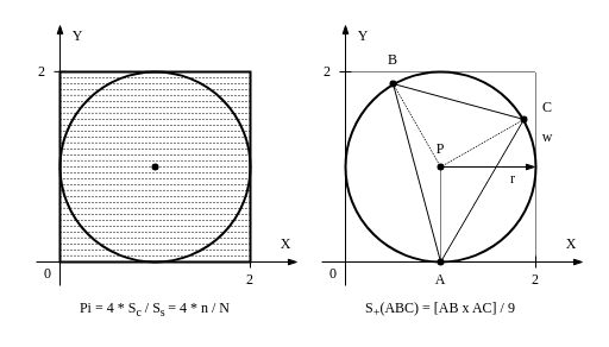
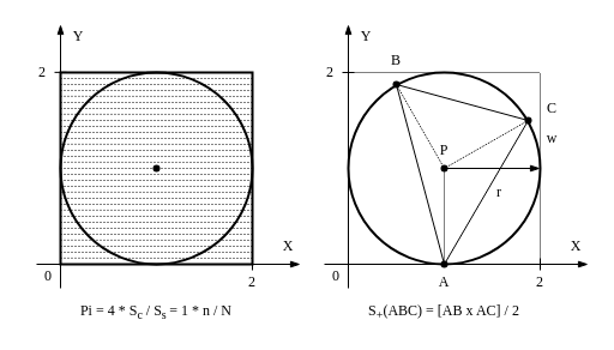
  <mxCell id="0" />
  <mxCell id="1" parent="0" />
  <mxCell id="2" value="" style="ellipse;whiteSpace=wrap;html=1;aspect=fixed;fillColor=none;strokeWidth=2;" parent="1" vertex="1"><mxGeometry x="290" y="60" width="160" height="160" as="geometry" /></mxCell>
  <mxCell id="3" value="" style="whiteSpace=wrap;html=1;aspect=fixed;fillColor=none;strokeWidth=2;" parent="1" vertex="1"><mxGeometry x="50" y="60" width="160" height="160" as="geometry" /></mxCell>
  <mxCell id="4" value="" style="endArrow=blockThin;html=1;rounded=0;endFill=1;strokeWidth=1;" parent="1" edge="1"><mxGeometry width="50" height="50" relative="1" as="geometry"><mxPoint x="50" y="240" as="sourcePoint" /><mxPoint x="50" y="20" as="targetPoint" /></mxGeometry></mxCell>
  <mxCell id="5" value="" style="endArrow=blockThin;html=1;rounded=0;endFill=1;strokeWidth=1;" parent="1" edge="1"><mxGeometry width="50" height="50" relative="1" as="geometry"><mxPoint x="30" y="220" as="sourcePoint" /><mxPoint x="250" y="220" as="targetPoint" /></mxGeometry></mxCell>
  <mxCell id="6" value="" style="ellipse;whiteSpace=wrap;html=1;aspect=fixed;fillColor=none;strokeWidth=2;" parent="1" vertex="1"><mxGeometry x="50" y="60" width="160" height="160" as="geometry" /></mxCell>
  <mxCell id="7" value="" style="endArrow=none;dashed=1;html=1;dashPattern=1 2;strokeWidth=1;rounded=0;" parent="1" edge="1"><mxGeometry width="50" height="50" relative="1" as="geometry"><mxPoint x="50" y="210" as="sourcePoint" /><mxPoint x="210" y="210" as="targetPoint" /></mxGeometry></mxCell>
  <mxCell id="8" value="" style="endArrow=none;dashed=1;html=1;dashPattern=1 2;strokeWidth=1;rounded=0;" parent="1" edge="1"><mxGeometry width="50" height="50" relative="1" as="geometry"><mxPoint x="50" y="214.84" as="sourcePoint" /><mxPoint x="210" y="215" as="targetPoint" /></mxGeometry></mxCell>
  <mxCell id="9" value="&lt;font face=&quot;Verdana&quot;&gt;X&lt;/font&gt;" style="text;html=1;align=center;verticalAlign=middle;whiteSpace=wrap;rounded=0;" parent="1" vertex="1"><mxGeometry x="230" y="190" width="20" height="30" as="geometry" /></mxCell>
  <mxCell id="10" value="&lt;font face=&quot;Verdana&quot;&gt;Y&lt;/font&gt;" style="text;html=1;align=center;verticalAlign=middle;whiteSpace=wrap;rounded=0;" parent="1" vertex="1"><mxGeometry x="50" y="20" width="30" height="20" as="geometry" /></mxCell>
- <mxCell id="11" value="&lt;font face=&quot;Verdana&quot;&gt;Pi = 4 * S&lt;sub&gt;c&lt;/sub&gt;&amp;nbsp;/ S&lt;sub&gt;s&amp;nbsp;&lt;/sub&gt;= 4 * n / N&lt;/font&gt;" style="text;html=1;align=center;verticalAlign=middle;whiteSpace=wrap;rounded=0;" parent="1" vertex="1"><mxGeometry x="30" y="250" width="200" height="20" as="geometry" /></mxCell>
+ <mxCell id="11" value="&lt;font face=&quot;Verdana&quot;&gt;Pi = 4 * S&lt;sub&gt;c&lt;/sub&gt;&amp;nbsp;/ S&lt;sub&gt;s&amp;nbsp;&lt;/sub&gt;= 1 * n / N&lt;/font&gt;" style="text;html=1;align=center;verticalAlign=middle;whiteSpace=wrap;rounded=0;" parent="1" vertex="1"><mxGeometry x="30" y="250" width="200" height="20" as="geometry" /></mxCell>
  <mxCell id="12" value="" style="endArrow=blockThin;html=1;rounded=0;endFill=1;strokeWidth=1;exitX=1;exitY=1;exitDx=0;exitDy=0;" parent="1" source="19" edge="1"><mxGeometry width="50" height="50" relative="1" as="geometry"><mxPoint x="290" y="220" as="sourcePoint" /><mxPoint x="290" y="20" as="targetPoint" /></mxGeometry></mxCell>
  <mxCell id="13" value="&lt;font face=&quot;Verdana&quot;&gt;Y&lt;/font&gt;" style="text;html=1;align=center;verticalAlign=middle;whiteSpace=wrap;rounded=0;" parent="1" vertex="1"><mxGeometry x="290" y="20" width="30" height="20" as="geometry" /></mxCell>
  <mxCell id="14" value="" style="endArrow=blockThin;html=1;rounded=0;endFill=1;strokeWidth=1;exitX=0;exitY=0;exitDx=0;exitDy=0;" parent="1" source="19" edge="1"><mxGeometry width="50" height="50" relative="1" as="geometry"><mxPoint x="290" y="220" as="sourcePoint" /><mxPoint x="490" y="220" as="targetPoint" /></mxGeometry></mxCell>
  <mxCell id="15" value="&lt;font face=&quot;Verdana&quot;&gt;X&lt;/font&gt;" style="text;html=1;align=center;verticalAlign=middle;whiteSpace=wrap;rounded=0;" parent="1" vertex="1"><mxGeometry x="470" y="190" width="20" height="30" as="geometry" /></mxCell>
  <mxCell id="16" value="&lt;font face=&quot;Verdana&quot;&gt;P&lt;/font&gt;" style="text;html=1;align=center;verticalAlign=middle;whiteSpace=wrap;rounded=0;" parent="1" vertex="1"><mxGeometry x="360" y="110" width="20" height="30" as="geometry" /></mxCell>
  <mxCell id="17" value="&lt;font face=&quot;Verdana&quot;&gt;2&lt;/font&gt;" style="text;html=1;align=center;verticalAlign=middle;whiteSpace=wrap;rounded=0;" parent="1" vertex="1"><mxGeometry x="440" y="220" width="20" height="30" as="geometry" /></mxCell>
  <mxCell id="18" value="&lt;font face=&quot;Verdana&quot;&gt;2&lt;/font&gt;" style="text;html=1;align=center;verticalAlign=middle;whiteSpace=wrap;rounded=0;" parent="1" vertex="1"><mxGeometry x="260" y="50" width="30" height="20" as="geometry" /></mxCell>
  <mxCell id="19" value="&lt;font face=&quot;Verdana&quot;&gt;0&lt;/font&gt;" style="text;html=1;align=center;verticalAlign=middle;whiteSpace=wrap;rounded=0;" parent="1" vertex="1"><mxGeometry x="270" y="220" width="20" height="20" as="geometry" /></mxCell>
  <mxCell id="20" value="&lt;font face=&quot;Verdana&quot;&gt;0&lt;/font&gt;" style="text;html=1;align=center;verticalAlign=middle;whiteSpace=wrap;rounded=0;" parent="1" vertex="1"><mxGeometry x="30" y="220" width="20" height="20" as="geometry" /></mxCell>
  <mxCell id="21" value="&lt;font face=&quot;Verdana&quot;&gt;2&lt;/font&gt;" style="text;html=1;align=center;verticalAlign=middle;whiteSpace=wrap;rounded=0;" parent="1" vertex="1"><mxGeometry x="200" y="220" width="20" height="30" as="geometry" /></mxCell>
  <mxCell id="22" value="&lt;font face=&quot;Verdana&quot;&gt;2&lt;/font&gt;" style="text;html=1;align=center;verticalAlign=middle;whiteSpace=wrap;rounded=0;" parent="1" vertex="1"><mxGeometry x="20" y="50" width="30" height="20" as="geometry" /></mxCell>
  <mxCell id="23" value="" style="endArrow=none;dashed=1;html=1;dashPattern=1 2;strokeWidth=1;rounded=0;" parent="1" edge="1"><mxGeometry width="50" height="50" relative="1" as="geometry"><mxPoint x="50" y="205" as="sourcePoint" /><mxPoint x="210" y="205" as="targetPoint" /></mxGeometry></mxCell>
  <mxCell id="24" value="" style="endArrow=none;dashed=1;html=1;dashPattern=1 2;strokeWidth=1;rounded=0;" parent="1" edge="1"><mxGeometry width="50" height="50" relative="1" as="geometry"><mxPoint x="50" y="195" as="sourcePoint" /><mxPoint x="210" y="195" as="targetPoint" /></mxGeometry></mxCell>
  <mxCell id="25" value="" style="endArrow=none;dashed=1;html=1;dashPattern=1 2;strokeWidth=1;rounded=0;" parent="1" edge="1"><mxGeometry width="50" height="50" relative="1" as="geometry"><mxPoint x="50" y="199.84" as="sourcePoint" /><mxPoint x="210" y="200" as="targetPoint" /></mxGeometry></mxCell>
  <mxCell id="26" value="" style="endArrow=none;dashed=1;html=1;dashPattern=1 2;strokeWidth=1;rounded=0;" parent="1" edge="1"><mxGeometry width="50" height="50" relative="1" as="geometry"><mxPoint x="50" y="190" as="sourcePoint" /><mxPoint x="210" y="190" as="targetPoint" /></mxGeometry></mxCell>
  <mxCell id="27" value="" style="endArrow=none;dashed=1;html=1;dashPattern=1 2;strokeWidth=1;rounded=0;" parent="1" edge="1"><mxGeometry width="50" height="50" relative="1" as="geometry"><mxPoint x="50" y="185" as="sourcePoint" /><mxPoint x="210" y="185" as="targetPoint" /></mxGeometry></mxCell>
  <mxCell id="28" value="" style="endArrow=none;dashed=1;html=1;dashPattern=1 2;strokeWidth=1;rounded=0;" parent="1" edge="1"><mxGeometry width="50" height="50" relative="1" as="geometry"><mxPoint x="50" y="180" as="sourcePoint" /><mxPoint x="210" y="180" as="targetPoint" /></mxGeometry></mxCell>
  <mxCell id="29" value="" style="endArrow=none;dashed=1;html=1;dashPattern=1 2;strokeWidth=1;rounded=0;" parent="1" edge="1"><mxGeometry width="50" height="50" relative="1" as="geometry"><mxPoint x="50" y="170" as="sourcePoint" /><mxPoint x="210" y="170" as="targetPoint" /></mxGeometry></mxCell>
  <mxCell id="30" value="" style="endArrow=none;dashed=1;html=1;dashPattern=1 2;strokeWidth=1;rounded=0;" parent="1" edge="1"><mxGeometry width="50" height="50" relative="1" as="geometry"><mxPoint x="50" y="174.84" as="sourcePoint" /><mxPoint x="210" y="175" as="targetPoint" /></mxGeometry></mxCell>
  <mxCell id="31" value="" style="endArrow=none;dashed=1;html=1;dashPattern=1 2;strokeWidth=1;rounded=0;" parent="1" edge="1"><mxGeometry width="50" height="50" relative="1" as="geometry"><mxPoint x="50" y="165" as="sourcePoint" /><mxPoint x="210" y="165" as="targetPoint" /></mxGeometry></mxCell>
  <mxCell id="32" value="" style="endArrow=none;dashed=1;html=1;dashPattern=1 2;strokeWidth=1;rounded=0;" parent="1" edge="1"><mxGeometry width="50" height="50" relative="1" as="geometry"><mxPoint x="50" y="155" as="sourcePoint" /><mxPoint x="210" y="155" as="targetPoint" /></mxGeometry></mxCell>
  <mxCell id="33" value="" style="endArrow=none;dashed=1;html=1;dashPattern=1 2;strokeWidth=1;rounded=0;" parent="1" edge="1"><mxGeometry width="50" height="50" relative="1" as="geometry"><mxPoint x="50" y="159.84" as="sourcePoint" /><mxPoint x="210" y="160" as="targetPoint" /></mxGeometry></mxCell>
  <mxCell id="34" value="" style="endArrow=none;dashed=1;html=1;dashPattern=1 2;strokeWidth=1;rounded=0;" parent="1" edge="1"><mxGeometry width="50" height="50" relative="1" as="geometry"><mxPoint x="50" y="150" as="sourcePoint" /><mxPoint x="210" y="150" as="targetPoint" /></mxGeometry></mxCell>
  <mxCell id="35" value="" style="endArrow=none;dashed=1;html=1;dashPattern=1 2;strokeWidth=1;rounded=0;" parent="1" edge="1"><mxGeometry width="50" height="50" relative="1" as="geometry"><mxPoint x="50" y="145" as="sourcePoint" /><mxPoint x="210" y="145" as="targetPoint" /></mxGeometry></mxCell>
  <mxCell id="36" value="" style="endArrow=none;dashed=1;html=1;dashPattern=1 2;strokeWidth=1;rounded=0;" parent="1" edge="1"><mxGeometry width="50" height="50" relative="1" as="geometry"><mxPoint x="50" y="130" as="sourcePoint" /><mxPoint x="210" y="130" as="targetPoint" /></mxGeometry></mxCell>
  <mxCell id="37" value="" style="endArrow=none;dashed=1;html=1;dashPattern=1 2;strokeWidth=1;rounded=0;" parent="1" edge="1"><mxGeometry width="50" height="50" relative="1" as="geometry"><mxPoint x="50" y="134.84" as="sourcePoint" /><mxPoint x="210" y="135" as="targetPoint" /></mxGeometry></mxCell>
  <mxCell id="38" value="" style="endArrow=none;dashed=1;html=1;dashPattern=1 2;strokeWidth=1;rounded=0;" parent="1" edge="1"><mxGeometry width="50" height="50" relative="1" as="geometry"><mxPoint x="50" y="125" as="sourcePoint" /><mxPoint x="210" y="125" as="targetPoint" /></mxGeometry></mxCell>
  <mxCell id="39" value="" style="endArrow=none;dashed=1;html=1;dashPattern=1 2;strokeWidth=1;rounded=0;" parent="1" edge="1"><mxGeometry width="50" height="50" relative="1" as="geometry"><mxPoint x="50" y="115" as="sourcePoint" /><mxPoint x="210" y="115" as="targetPoint" /></mxGeometry></mxCell>
  <mxCell id="40" value="" style="endArrow=none;dashed=1;html=1;dashPattern=1 2;strokeWidth=1;rounded=0;" parent="1" edge="1"><mxGeometry width="50" height="50" relative="1" as="geometry"><mxPoint x="50" y="119.84" as="sourcePoint" /><mxPoint x="210" y="120" as="targetPoint" /></mxGeometry></mxCell>
  <mxCell id="41" value="" style="endArrow=none;dashed=1;html=1;dashPattern=1 2;strokeWidth=1;rounded=0;" parent="1" edge="1"><mxGeometry width="50" height="50" relative="1" as="geometry"><mxPoint x="50" y="110" as="sourcePoint" /><mxPoint x="210" y="110" as="targetPoint" /></mxGeometry></mxCell>
  <mxCell id="42" value="" style="endArrow=none;dashed=1;html=1;dashPattern=1 2;strokeWidth=1;rounded=0;" parent="1" edge="1"><mxGeometry width="50" height="50" relative="1" as="geometry"><mxPoint x="50" y="105" as="sourcePoint" /><mxPoint x="210" y="105" as="targetPoint" /></mxGeometry></mxCell>
  <mxCell id="43" value="" style="endArrow=none;dashed=1;html=1;dashPattern=1 2;strokeWidth=1;rounded=0;" parent="1" edge="1"><mxGeometry width="50" height="50" relative="1" as="geometry"><mxPoint x="50" y="100" as="sourcePoint" /><mxPoint x="210" y="100" as="targetPoint" /></mxGeometry></mxCell>
  <mxCell id="44" value="" style="endArrow=none;dashed=1;html=1;dashPattern=1 2;strokeWidth=1;rounded=0;" parent="1" edge="1"><mxGeometry width="50" height="50" relative="1" as="geometry"><mxPoint x="50" y="90" as="sourcePoint" /><mxPoint x="210" y="90" as="targetPoint" /></mxGeometry></mxCell>
  <mxCell id="45" value="" style="endArrow=none;dashed=1;html=1;dashPattern=1 2;strokeWidth=1;rounded=0;" parent="1" edge="1"><mxGeometry width="50" height="50" relative="1" as="geometry"><mxPoint x="50" y="94.84" as="sourcePoint" /><mxPoint x="210" y="95" as="targetPoint" /></mxGeometry></mxCell>
  <mxCell id="46" value="" style="endArrow=none;dashed=1;html=1;dashPattern=1 2;strokeWidth=1;rounded=0;" parent="1" edge="1"><mxGeometry width="50" height="50" relative="1" as="geometry"><mxPoint x="50" y="85" as="sourcePoint" /><mxPoint x="210" y="85" as="targetPoint" /></mxGeometry></mxCell>
  <mxCell id="47" value="" style="endArrow=none;dashed=1;html=1;dashPattern=1 2;strokeWidth=1;rounded=0;" parent="1" edge="1"><mxGeometry width="50" height="50" relative="1" as="geometry"><mxPoint x="50" y="75" as="sourcePoint" /><mxPoint x="210" y="75" as="targetPoint" /></mxGeometry></mxCell>
  <mxCell id="48" value="" style="endArrow=none;dashed=1;html=1;dashPattern=1 2;strokeWidth=1;rounded=0;" parent="1" edge="1"><mxGeometry width="50" height="50" relative="1" as="geometry"><mxPoint x="50" y="79.84" as="sourcePoint" /><mxPoint x="210" y="80" as="targetPoint" /></mxGeometry></mxCell>
  <mxCell id="49" value="" style="endArrow=none;dashed=1;html=1;dashPattern=1 2;strokeWidth=1;rounded=0;" parent="1" edge="1"><mxGeometry width="50" height="50" relative="1" as="geometry"><mxPoint x="50" y="70" as="sourcePoint" /><mxPoint x="210" y="70" as="targetPoint" /></mxGeometry></mxCell>
  <mxCell id="50" value="" style="endArrow=none;dashed=1;html=1;dashPattern=1 2;strokeWidth=1;rounded=0;" parent="1" edge="1"><mxGeometry width="50" height="50" relative="1" as="geometry"><mxPoint x="50" y="65" as="sourcePoint" /><mxPoint x="210" y="65" as="targetPoint" /></mxGeometry></mxCell>
  <mxCell id="51" value="" style="endArrow=none;dashed=1;html=1;dashPattern=1 2;strokeWidth=1;rounded=0;" parent="1" edge="1"><mxGeometry width="50" height="50" relative="1" as="geometry"><mxPoint x="50" y="140" as="sourcePoint" /><mxPoint x="210" y="140" as="targetPoint" /></mxGeometry></mxCell>
  <mxCell id="52" value="&lt;font face=&quot;Verdana&quot;&gt;A&lt;/font&gt;" style="text;html=1;align=center;verticalAlign=middle;whiteSpace=wrap;rounded=0;" parent="1" vertex="1"><mxGeometry x="360" y="220" width="20" height="30" as="geometry" /></mxCell>
  <mxCell id="53" value="" style="shape=waypoint;sketch=0;fillStyle=solid;size=6;pointerEvents=1;points=[];fillColor=none;resizable=0;rotatable=0;perimeter=centerPerimeter;snapToPoint=1;" parent="1" vertex="1"><mxGeometry x="360" y="210" width="20" height="20" as="geometry" /></mxCell>
  <mxCell id="54" value="" style="shape=waypoint;sketch=0;fillStyle=solid;size=6;pointerEvents=1;points=[];fillColor=none;resizable=0;rotatable=0;perimeter=centerPerimeter;snapToPoint=1;" parent="1" vertex="1"><mxGeometry x="120" y="130" width="20" height="20" as="geometry" /></mxCell>
  <mxCell id="55" value="" style="shape=waypoint;sketch=0;fillStyle=solid;size=6;pointerEvents=1;points=[];fillColor=none;resizable=0;rotatable=0;perimeter=centerPerimeter;snapToPoint=1;" parent="1" vertex="1"><mxGeometry x="360" y="130" width="20" height="20" as="geometry" /></mxCell>
  <mxCell id="56" value="" style="shape=waypoint;sketch=0;fillStyle=solid;size=6;pointerEvents=1;points=[];fillColor=none;resizable=0;rotatable=0;perimeter=centerPerimeter;snapToPoint=1;" parent="1" vertex="1"><mxGeometry x="430" y="90" width="20" height="20" as="geometry" /></mxCell>
  <mxCell id="57" value="" style="shape=waypoint;sketch=0;fillStyle=solid;size=6;pointerEvents=1;points=[];fillColor=none;resizable=0;rotatable=0;perimeter=centerPerimeter;snapToPoint=1;" parent="1" vertex="1"><mxGeometry x="320" y="60" width="20" height="20" as="geometry" /></mxCell>
  <mxCell id="58" value="" style="endArrow=none;html=1;rounded=0;" parent="1" target="53" edge="1"><mxGeometry width="50" height="50" relative="1" as="geometry"><mxPoint x="330" y="70" as="sourcePoint" /><mxPoint x="330" y="270" as="targetPoint" /></mxGeometry></mxCell>
  <mxCell id="59" value="" style="endArrow=none;html=1;rounded=0;" parent="1" target="56" edge="1"><mxGeometry width="50" height="50" relative="1" as="geometry"><mxPoint x="330" y="70" as="sourcePoint" /><mxPoint x="530" y="20" as="targetPoint" /></mxGeometry></mxCell>
  <mxCell id="60" value="" style="endArrow=none;html=1;rounded=0;" parent="1" source="53" target="56" edge="1"><mxGeometry width="50" height="50" relative="1" as="geometry"><mxPoint x="510" y="150" as="sourcePoint" /><mxPoint x="560" y="100" as="targetPoint" /></mxGeometry></mxCell>
  <mxCell id="61" value="&lt;font face=&quot;Verdana&quot;&gt;B&lt;/font&gt;" style="text;html=1;align=center;verticalAlign=middle;whiteSpace=wrap;rounded=0;" parent="1" vertex="1"><mxGeometry x="320" y="40" width="20" height="20" as="geometry" /></mxCell>
  <mxCell id="62" value="&lt;font face=&quot;Verdana&quot;&gt;C&lt;/font&gt;" style="text;html=1;align=center;verticalAlign=middle;whiteSpace=wrap;rounded=0;" parent="1" vertex="1"><mxGeometry x="450" y="80" width="19.5" height="20" as="geometry" /></mxCell>
  <mxCell id="63" value="" style="endArrow=none;html=1;rounded=0;endFill=0;exitX=0.68;exitY=0.62;exitDx=0;exitDy=0;exitPerimeter=0;dashed=1;dashPattern=1 1;" parent="1" source="55" edge="1"><mxGeometry width="50" height="50" relative="1" as="geometry"><mxPoint x="480" y="170" as="sourcePoint" /><mxPoint x="440" y="100" as="targetPoint" /></mxGeometry></mxCell>
  <mxCell id="64" value="" style="endArrow=none;html=1;rounded=0;endFill=0;dashed=1;dashPattern=1 1;" parent="1" source="55" target="57" edge="1"><mxGeometry width="50" height="50" relative="1" as="geometry"><mxPoint x="380" y="150" as="sourcePoint" /><mxPoint x="450" y="110" as="targetPoint" /></mxGeometry></mxCell>
  <mxCell id="65" value="" style="endArrow=none;html=1;rounded=0;endFill=0;dashed=1;dashPattern=1 1;" parent="1" source="55" target="53" edge="1"><mxGeometry width="50" height="50" relative="1" as="geometry"><mxPoint x="380" y="150" as="sourcePoint" /><mxPoint x="450" y="110" as="targetPoint" /></mxGeometry></mxCell>
  <mxCell id="66" value="" style="endArrow=blockThin;html=1;rounded=0;entryX=1;entryY=0.5;entryDx=0;entryDy=0;endFill=1;" parent="1" target="2" edge="1"><mxGeometry width="50" height="50" relative="1" as="geometry"><mxPoint x="370" y="140" as="sourcePoint" /><mxPoint x="520" y="100" as="targetPoint" /></mxGeometry></mxCell>
  <mxCell id="67" value="&lt;font face=&quot;Verdana&quot;&gt;w&lt;/font&gt;" style="text;html=1;align=center;verticalAlign=middle;whiteSpace=wrap;rounded=0;" parent="1" vertex="1"><mxGeometry x="450" y="105" width="19.5" height="20" as="geometry" /></mxCell>
- <mxCell id="68" value="&lt;font face=&quot;Verdana&quot;&gt;S&lt;sub&gt;+&lt;/sub&gt;(ABC) = [AB x AC] / 9&lt;/font&gt;" style="text;html=1;align=center;verticalAlign=middle;whiteSpace=wrap;rounded=0;" parent="1" vertex="1"><mxGeometry x="270" y="250" width="200" height="20" as="geometry" /></mxCell>
+ <mxCell id="68" value="&lt;font face=&quot;Verdana&quot;&gt;S&lt;sub&gt;+&lt;/sub&gt;(ABC) = [AB x AC] / 2&lt;/font&gt;" style="text;html=1;align=center;verticalAlign=middle;whiteSpace=wrap;rounded=0;" parent="1" vertex="1"><mxGeometry x="270" y="250" width="200" height="20" as="geometry" /></mxCell>
  <mxCell id="69" value="" style="endArrow=none;html=1;rounded=0;" parent="1" edge="1"><mxGeometry width="50" height="50" relative="1" as="geometry"><mxPoint x="285" y="60" as="sourcePoint" /><mxPoint x="295" y="60" as="targetPoint" /></mxGeometry></mxCell>
  <mxCell id="70" value="" style="endArrow=none;html=1;rounded=0;" parent="1" edge="1"><mxGeometry width="50" height="50" relative="1" as="geometry"><mxPoint x="450" y="225" as="sourcePoint" /><mxPoint x="450" y="215" as="targetPoint" /></mxGeometry></mxCell>
  <mxCell id="71" value="" style="endArrow=none;html=1;rounded=0;" parent="1" edge="1"><mxGeometry width="50" height="50" relative="1" as="geometry"><mxPoint x="45" y="59.86" as="sourcePoint" /><mxPoint x="55" y="59.86" as="targetPoint" /></mxGeometry></mxCell>
  <mxCell id="72" value="" style="endArrow=none;html=1;rounded=0;" parent="1" edge="1"><mxGeometry width="50" height="50" relative="1" as="geometry"><mxPoint x="210" y="225" as="sourcePoint" /><mxPoint x="210" y="215" as="targetPoint" /></mxGeometry></mxCell>
- <mxCell id="73" value="&lt;font face=&quot;Verdana&quot;&gt;r&lt;/font&gt;" style="text;html=1;align=center;verticalAlign=middle;whiteSpace=wrap;rounded=0;" parent="1" vertex="1"><mxGeometry x="420.5" y="140" width="19.5" height="20" as="geometry" /></mxCell>
+ <mxCell id="73" value="&lt;font face=&quot;Verdana&quot;&gt;r&lt;/font&gt;" style="text;html=1;align=center;verticalAlign=middle;whiteSpace=wrap;rounded=0;" parent="1" vertex="1"><mxGeometry x="405.5" y="150" width="19.5" height="20" as="geometry" /></mxCell>
  <mxCell id="74" value="" style="endArrow=none;html=1;rounded=0;dashed=1;dashPattern=1 1;" parent="1" edge="1"><mxGeometry width="50" height="50" relative="1" as="geometry"><mxPoint x="290" y="60" as="sourcePoint" /><mxPoint x="450" y="60" as="targetPoint" /></mxGeometry></mxCell>
  <mxCell id="75" value="" style="endArrow=none;html=1;rounded=0;exitX=0.5;exitY=0;exitDx=0;exitDy=0;dashed=1;dashPattern=1 1;" parent="1" source="17" edge="1"><mxGeometry width="50" height="50" relative="1" as="geometry"><mxPoint x="520" y="180" as="sourcePoint" /><mxPoint x="450" y="60" as="targetPoint" /></mxGeometry></mxCell>
